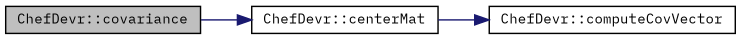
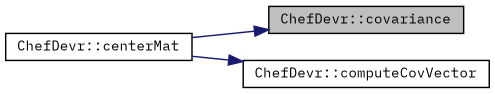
  digraph {
    fontname="IBM Plex Mono"
    rankdir=LR
    node [color=black fillcolor=white fontname="IBM Plex Mono" fontsize=10 shape=record style=filled]
    edge [color=midnightblue fontname="IBM Plex Mono" fontsize=10 labelfontname=FreeSans labelfontsize=10 style=solid]
    n1 [fillcolor=grey75 fontcolor=black height=0.2 label="ChefDevr::covariance" width=0.4]
    n2 [height=0.2 label="ChefDevr::centerMat" width=0.4]
    n3 [height=0.2 label="ChefDevr::computeCovVector" width=0.4]
-   n1 -> n2
+   n2 -> n1
    n2 -> n3
  }
